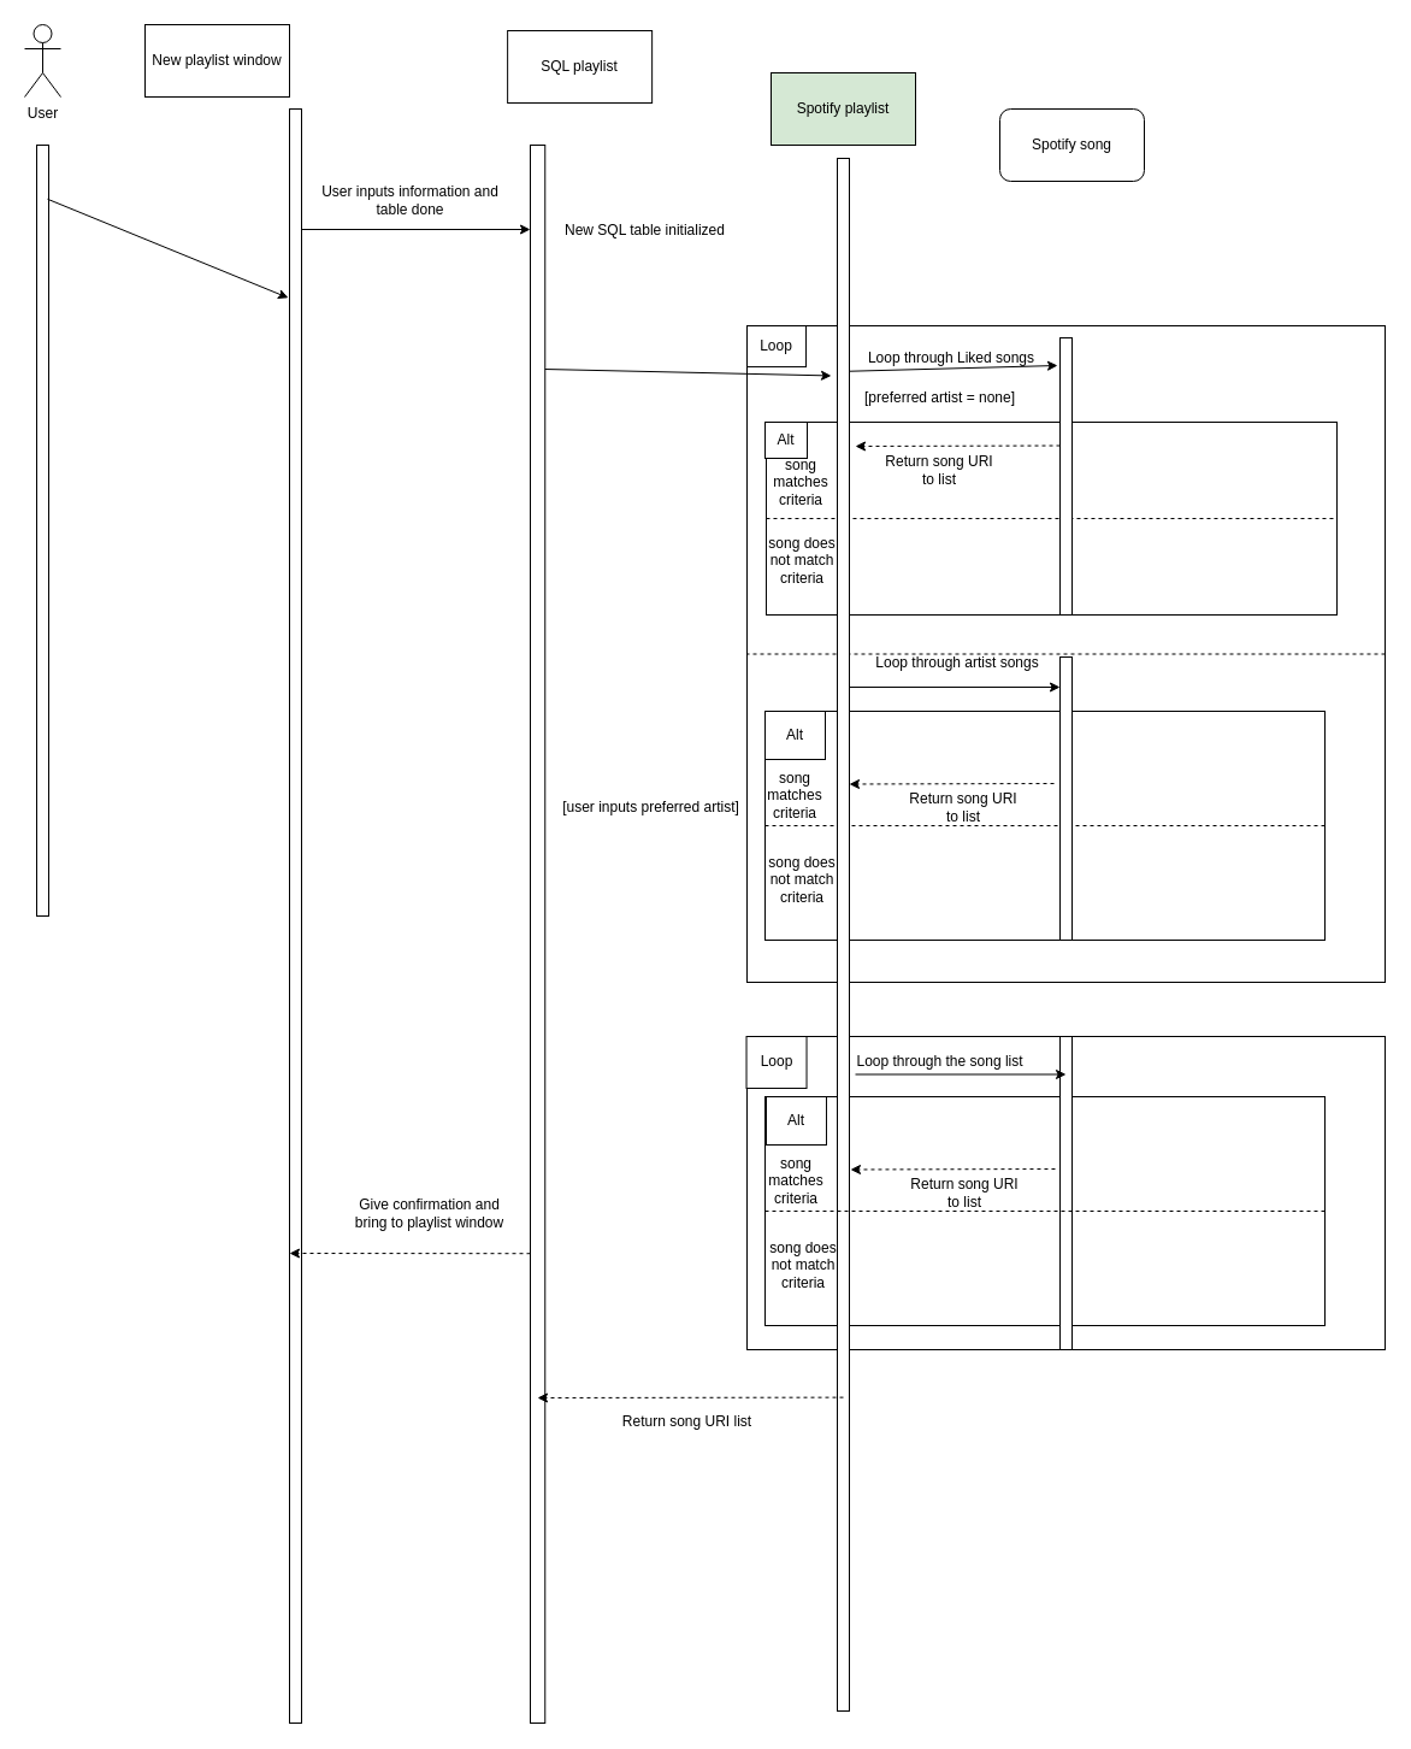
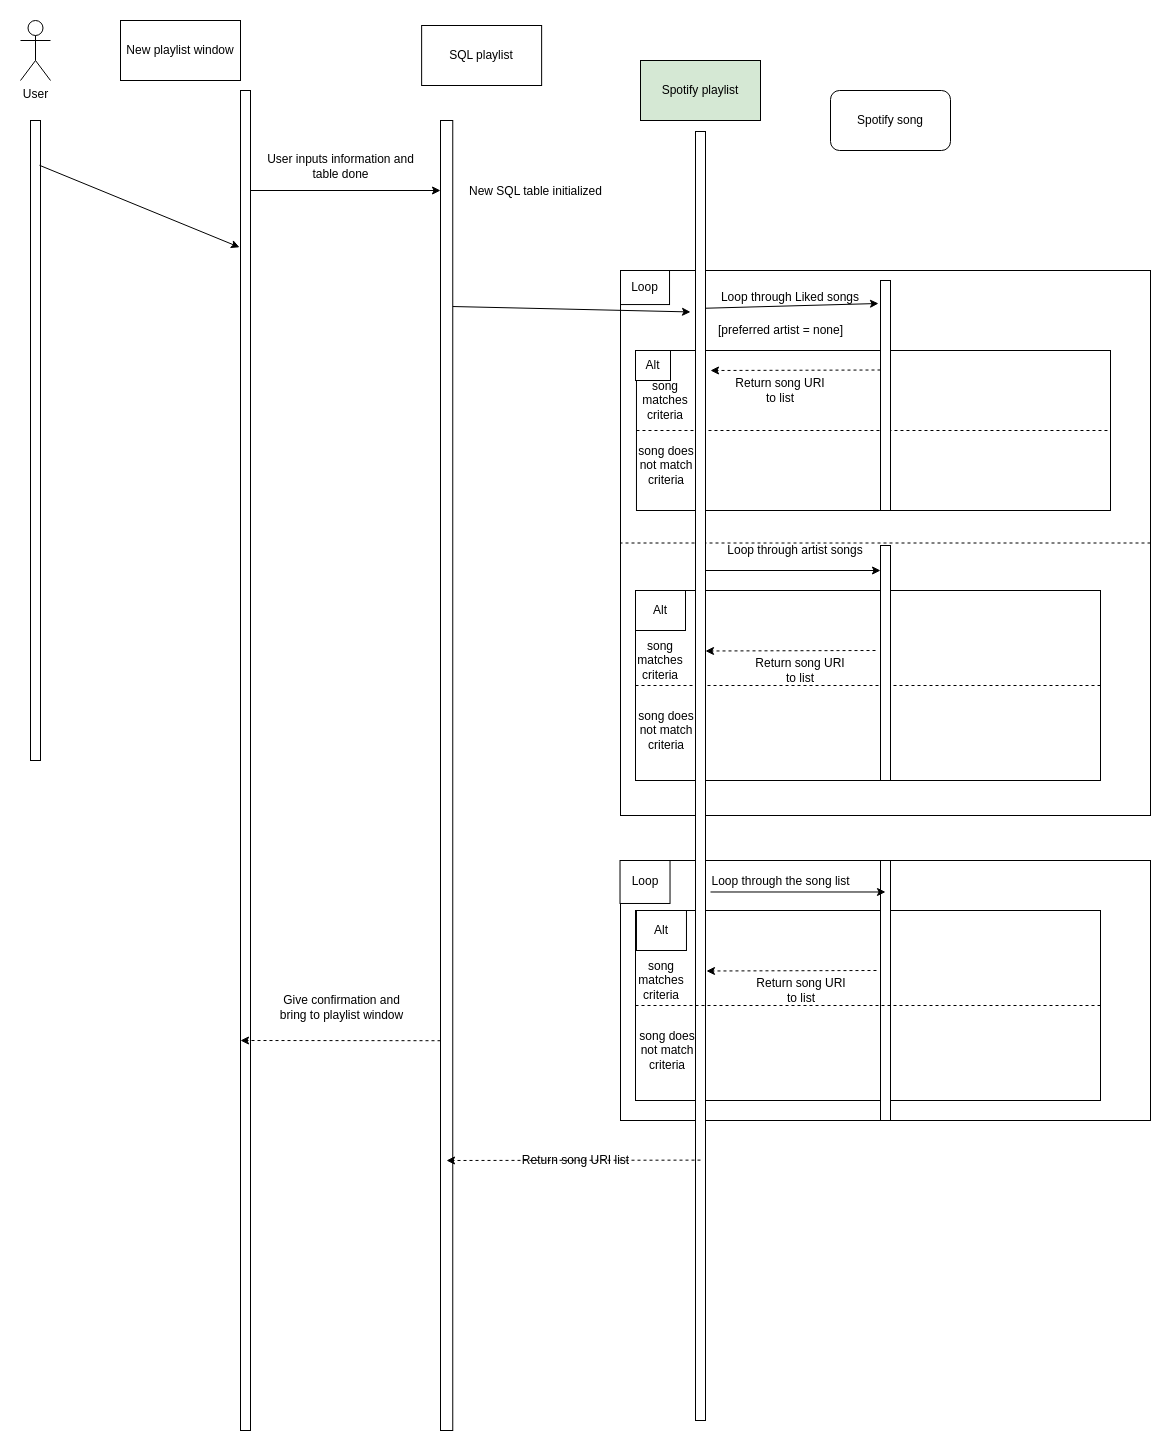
  <mxCell id="0" />
  <mxCell id="1" parent="0" />
  <mxCell id="2" value="" style="rounded=0;whiteSpace=wrap;html=1;" vertex="1" parent="1"><mxGeometry x="620" y="860" width="530" height="260" as="geometry" /></mxCell>
  <mxCell id="3" value="" style="rounded=0;whiteSpace=wrap;html=1;" parent="1" vertex="1"><mxGeometry x="620" y="270" width="530" height="545" as="geometry" /></mxCell>
  <mxCell id="4" value="" style="rounded=0;whiteSpace=wrap;html=1;" parent="1" vertex="1"><mxGeometry x="635" y="590" width="465" height="190" as="geometry" /></mxCell>
  <mxCell id="5" value="" style="rounded=0;whiteSpace=wrap;html=1;" parent="1" vertex="1"><mxGeometry x="635.97" y="350" width="474.03" height="160" as="geometry" /></mxCell>
  <mxCell id="6" value="User" style="shape=umlActor;verticalLabelPosition=bottom;labelBackgroundColor=#ffffff;verticalAlign=top;html=1;outlineConnect=0;" parent="1" vertex="1"><mxGeometry x="20" y="20" width="30" height="60" as="geometry" /></mxCell>
  <mxCell id="7" value="" style="rounded=0;whiteSpace=wrap;html=1;" parent="1" vertex="1"><mxGeometry x="30" y="120" width="10" height="640" as="geometry" /></mxCell>
  <mxCell id="8" value="New playlist window" style="rounded=0;whiteSpace=wrap;html=1;" parent="1" vertex="1"><mxGeometry x="120" y="20" width="120" height="60" as="geometry" /></mxCell>
  <mxCell id="9" value="" style="endArrow=classic;html=1;exitX=0.9;exitY=0.07;exitDx=0;exitDy=0;exitPerimeter=0;entryX=-0.1;entryY=0.117;entryDx=0;entryDy=0;entryPerimeter=0;" parent="1" source="7" target="10" edge="1"><mxGeometry width="50" height="50" relative="1" as="geometry"><mxPoint x="430" y="290" as="sourcePoint" /><mxPoint x="180" y="165" as="targetPoint" /></mxGeometry></mxCell>
  <mxCell id="10" value="" style="rounded=0;whiteSpace=wrap;html=1;" parent="1" vertex="1"><mxGeometry x="240" y="90" width="10" height="1340" as="geometry" /></mxCell>
  <mxCell id="11" value="" style="endArrow=classic;html=1;" parent="1" edge="1"><mxGeometry width="50" height="50" relative="1" as="geometry"><mxPoint x="250" y="190" as="sourcePoint" /><mxPoint x="440" y="190" as="targetPoint" /></mxGeometry></mxCell>
  <mxCell id="12" value="User inputs information and &lt;br&gt;table done" style="text;html=1;align=center;verticalAlign=middle;resizable=0;points=[];autosize=1;" parent="1" vertex="1"><mxGeometry x="260" y="151" width="160" height="30" as="geometry" /></mxCell>
  <mxCell id="13" value="New SQL table initialized" style="text;html=1;align=center;verticalAlign=middle;resizable=0;points=[];autosize=1;" parent="1" vertex="1"><mxGeometry x="460" y="181" width="150" height="20" as="geometry" /></mxCell>
  <mxCell id="14" value="" style="rounded=0;whiteSpace=wrap;html=1;" parent="1" vertex="1"><mxGeometry x="440" y="120" width="12.26" height="1310" as="geometry" /></mxCell>
  <mxCell id="15" value="Loop" style="rounded=0;whiteSpace=wrap;html=1;" parent="1" vertex="1"><mxGeometry x="620" y="270" width="49.032" height="34.046" as="geometry" /></mxCell>
  <mxCell id="16" value="" style="endArrow=none;dashed=1;html=1;entryX=0;entryY=0.5;entryDx=0;entryDy=0;exitX=1;exitY=0.5;exitDx=0;exitDy=0;" parent="1" source="3" target="3" edge="1"><mxGeometry width="50" height="50" relative="1" as="geometry"><mxPoint x="870" y="543" as="sourcePoint" /><mxPoint x="730" y="370" as="targetPoint" /></mxGeometry></mxCell>
  <mxCell id="17" value="Alt" style="rounded=0;whiteSpace=wrap;html=1;" parent="1" vertex="1"><mxGeometry x="635" y="350" width="35" height="30" as="geometry" /></mxCell>
  <mxCell id="18" value="Alt" style="rounded=0;whiteSpace=wrap;html=1;" parent="1" vertex="1"><mxGeometry x="635" y="590" width="50" height="40" as="geometry" /></mxCell>
  <mxCell id="19" value="SQL playlist" style="rounded=0;whiteSpace=wrap;html=1;" parent="1" vertex="1"><mxGeometry x="421.13" y="25" width="120" height="60" as="geometry" /></mxCell>
  <mxCell id="20" value="Spotify playlist" style="rounded=0;whiteSpace=wrap;html=1;fillColor=#d5e8d4;" parent="1" vertex="1"><mxGeometry x="640" y="60" width="120" height="60" as="geometry" /></mxCell>
  <mxCell id="21" value="[preferred artist = none]" style="text;html=1;align=center;verticalAlign=middle;resizable=0;points=[];autosize=1;" parent="1" vertex="1"><mxGeometry x="710" y="320" width="140" height="20" as="geometry" /></mxCell>
- <mxCell id="22" value="[user inputs preferred artist]" style="text;html=1;align=center;verticalAlign=middle;resizable=0;points=[];autosize=1;" parent="1" vertex="1"><mxGeometry x="460" y="660" width="160" height="20" as="geometry" /></mxCell>
  <mxCell id="23" value="" style="endArrow=none;dashed=1;html=1;exitX=0;exitY=0.5;exitDx=0;exitDy=0;entryX=1;entryY=0.5;entryDx=0;entryDy=0;" parent="1" source="5" target="5" edge="1"><mxGeometry width="50" height="50" relative="1" as="geometry"><mxPoint x="690" y="420" as="sourcePoint" /><mxPoint x="740" y="370" as="targetPoint" /></mxGeometry></mxCell>
  <mxCell id="24" value="" style="endArrow=none;dashed=1;html=1;exitX=0;exitY=0.5;exitDx=0;exitDy=0;entryX=1;entryY=0.5;entryDx=0;entryDy=0;" parent="1" source="4" target="4" edge="1"><mxGeometry width="50" height="50" relative="1" as="geometry"><mxPoint x="100" y="690" as="sourcePoint" /><mxPoint x="780" y="690" as="targetPoint" /></mxGeometry></mxCell>
  <mxCell id="25" value="" style="endArrow=classic;html=1;exitX=1.003;exitY=0.142;exitDx=0;exitDy=0;exitPerimeter=0;entryX=-0.5;entryY=0.14;entryDx=0;entryDy=0;entryPerimeter=0;" parent="1" source="14" target="50" edge="1"><mxGeometry width="50" height="50" relative="1" as="geometry"><mxPoint x="690" y="420" as="sourcePoint" /><mxPoint x="740" y="370" as="targetPoint" /></mxGeometry></mxCell>
  <mxCell id="26" value="song matches criteria" style="text;html=1;strokeColor=none;fillColor=none;align=center;verticalAlign=middle;whiteSpace=wrap;rounded=0;" parent="1" vertex="1"><mxGeometry x="645" y="390" width="40" height="20" as="geometry" /></mxCell>
  <mxCell id="27" value="song does not match criteria" style="text;html=1;strokeColor=none;fillColor=none;align=center;verticalAlign=middle;whiteSpace=wrap;rounded=0;" parent="1" vertex="1"><mxGeometry x="635.97" y="455" width="60" height="20" as="geometry" /></mxCell>
  <mxCell id="28" value="song does not match criteria" style="text;html=1;strokeColor=none;fillColor=none;align=center;verticalAlign=middle;whiteSpace=wrap;rounded=0;" parent="1" vertex="1"><mxGeometry x="635.97" y="720" width="60" height="20" as="geometry" /></mxCell>
  <mxCell id="29" value="song matches criteria" style="text;html=1;strokeColor=none;fillColor=none;align=center;verticalAlign=middle;whiteSpace=wrap;rounded=0;" parent="1" vertex="1"><mxGeometry x="640" y="650" width="40" height="20" as="geometry" /></mxCell>
  <mxCell id="30" value="" style="endArrow=none;html=1;startArrow=classic;startFill=1;endFill=0;exitX=-0.2;exitY=0.1;exitDx=0;exitDy=0;exitPerimeter=0;" parent="1" edge="1" source="32"><mxGeometry width="50" height="50" relative="1" as="geometry"><mxPoint x="950" y="308" as="sourcePoint" /><mxPoint x="695" y="308" as="targetPoint" /></mxGeometry></mxCell>
  <mxCell id="31" value="Spotify song" style="whiteSpace=wrap;html=1;rounded=1;" vertex="1" parent="1"><mxGeometry x="830" y="90" width="120" height="60" as="geometry" /></mxCell>
  <mxCell id="32" value="" style="rounded=0;whiteSpace=wrap;html=1;" vertex="1" parent="1"><mxGeometry x="880" y="280" width="10" height="230" as="geometry" /></mxCell>
  <mxCell id="33" value="Loop through Liked songs" style="text;html=1;strokeColor=none;fillColor=none;align=center;verticalAlign=middle;whiteSpace=wrap;rounded=0;" vertex="1" parent="1"><mxGeometry x="690" y="287.02" width="200" height="20" as="geometry" /></mxCell>
  <mxCell id="34" value="" style="endArrow=classic;html=1;dashed=1;" edge="1" parent="1"><mxGeometry width="50" height="50" relative="1" as="geometry"><mxPoint x="880" y="369.5" as="sourcePoint" /><mxPoint x="710" y="370" as="targetPoint" /></mxGeometry></mxCell>
  <mxCell id="35" value="Return song URI to list" style="text;html=1;strokeColor=none;fillColor=none;align=center;verticalAlign=middle;whiteSpace=wrap;rounded=0;" vertex="1" parent="1"><mxGeometry x="730" y="380" width="100" height="20" as="geometry" /></mxCell>
  <mxCell id="36" value="Loop through artist songs" style="text;html=1;strokeColor=none;fillColor=none;align=center;verticalAlign=middle;whiteSpace=wrap;rounded=0;" vertex="1" parent="1"><mxGeometry x="695" y="540" width="200" height="20" as="geometry" /></mxCell>
  <mxCell id="37" value="" style="endArrow=classic;html=1;dashed=1;" edge="1" parent="1"><mxGeometry width="50" height="50" relative="1" as="geometry"><mxPoint x="875" y="650" as="sourcePoint" /><mxPoint x="705" y="650.5" as="targetPoint" /></mxGeometry></mxCell>
  <mxCell id="38" value="Return song URI to list" style="text;html=1;strokeColor=none;fillColor=none;align=center;verticalAlign=middle;whiteSpace=wrap;rounded=0;" vertex="1" parent="1"><mxGeometry x="750" y="660" width="100" height="20" as="geometry" /></mxCell>
  <mxCell id="39" value="" style="endArrow=none;html=1;startArrow=classic;startFill=1;endFill=0;" edge="1" parent="1"><mxGeometry width="50" height="50" relative="1" as="geometry"><mxPoint x="880" y="570" as="sourcePoint" /><mxPoint x="705" y="570" as="targetPoint" /></mxGeometry></mxCell>
  <mxCell id="40" value="" style="rounded=0;whiteSpace=wrap;html=1;" vertex="1" parent="1"><mxGeometry x="880" y="545" width="10" height="235" as="geometry" /></mxCell>
  <mxCell id="41" value="Loop" style="rounded=0;whiteSpace=wrap;html=1;" vertex="1" parent="1"><mxGeometry x="619.52" y="860" width="50" height="42.98" as="geometry" /></mxCell>
  <mxCell id="42" value="Loop through the song list" style="text;html=1;align=center;verticalAlign=middle;resizable=0;points=[];autosize=1;" vertex="1" parent="1"><mxGeometry x="705" y="871.49" width="150" height="20" as="geometry" /></mxCell>
  <mxCell id="43" value="" style="rounded=0;whiteSpace=wrap;html=1;" vertex="1" parent="1"><mxGeometry x="635" y="910" width="465" height="190" as="geometry" /></mxCell>
  <mxCell id="44" value="Alt" style="rounded=0;whiteSpace=wrap;html=1;" vertex="1" parent="1"><mxGeometry x="635.97" y="910" width="50" height="40" as="geometry" /></mxCell>
  <mxCell id="45" value="song does not match criteria" style="text;html=1;strokeColor=none;fillColor=none;align=center;verticalAlign=middle;whiteSpace=wrap;rounded=0;" vertex="1" parent="1"><mxGeometry x="636.94" y="1040" width="60" height="20" as="geometry" /></mxCell>
  <mxCell id="46" value="song matches criteria" style="text;html=1;strokeColor=none;fillColor=none;align=center;verticalAlign=middle;whiteSpace=wrap;rounded=0;" vertex="1" parent="1"><mxGeometry x="640.97" y="970" width="40" height="20" as="geometry" /></mxCell>
  <mxCell id="47" value="" style="endArrow=classic;html=1;dashed=1;" edge="1" parent="1"><mxGeometry width="50" height="50" relative="1" as="geometry"><mxPoint x="875.97" y="970" as="sourcePoint" /><mxPoint x="705.97" y="970.5" as="targetPoint" /></mxGeometry></mxCell>
  <mxCell id="48" value="Return song URI to list" style="text;html=1;strokeColor=none;fillColor=none;align=center;verticalAlign=middle;whiteSpace=wrap;rounded=0;" vertex="1" parent="1"><mxGeometry x="750.97" y="980" width="100" height="20" as="geometry" /></mxCell>
  <mxCell id="49" value="" style="rounded=0;whiteSpace=wrap;html=1;" vertex="1" parent="1"><mxGeometry x="880" y="860" width="10" height="260" as="geometry" /></mxCell>
  <mxCell id="50" value="" style="rounded=0;whiteSpace=wrap;html=1;" parent="1" vertex="1"><mxGeometry x="695" y="131" width="10" height="1289" as="geometry" /></mxCell>
  <mxCell id="51" value="" style="endArrow=none;html=1;startArrow=classic;startFill=1;endFill=0;" edge="1" parent="1"><mxGeometry width="50" height="50" relative="1" as="geometry"><mxPoint x="885" y="891.49" as="sourcePoint" /><mxPoint x="710" y="891.49" as="targetPoint" /></mxGeometry></mxCell>
  <mxCell id="52" value="" style="endArrow=none;dashed=1;html=1;exitX=0;exitY=0.5;exitDx=0;exitDy=0;entryX=1;entryY=0.5;entryDx=0;entryDy=0;" edge="1" parent="1" source="43" target="43"><mxGeometry width="50" height="50" relative="1" as="geometry"><mxPoint x="1010" y="810" as="sourcePoint" /><mxPoint x="1060" y="760" as="targetPoint" /></mxGeometry></mxCell>
  <mxCell id="53" value="" style="endArrow=classic;html=1;exitX=0.5;exitY=0.798;exitDx=0;exitDy=0;exitPerimeter=0;dashed=1;" edge="1" parent="1" source="50"><mxGeometry width="50" height="50" relative="1" as="geometry"><mxPoint x="770" y="1080" as="sourcePoint" /><mxPoint x="446" y="1160" as="targetPoint" /></mxGeometry></mxCell>
- <mxCell id="54" value="Return song URI list" style="text;html=1;align=center;verticalAlign=middle;resizable=0;points=[];autosize=1;" vertex="1" parent="1"><mxGeometry x="509.52" y="1170" width="120" height="20" as="geometry" /></mxCell>
+ <mxCell id="54" value="Return song URI list" style="text;html=1;align=center;verticalAlign=middle;resizable=0;points=[];autosize=1;" vertex="1" parent="1"><mxGeometry x="514.52" y="1150" width="120" height="20" as="geometry" /></mxCell>
  <mxCell id="55" value="" style="endArrow=classic;html=1;dashed=1;" edge="1" parent="1"><mxGeometry width="50" height="50" relative="1" as="geometry"><mxPoint x="440" y="1040.21" as="sourcePoint" /><mxPoint x="240" y="1040" as="targetPoint" /></mxGeometry></mxCell>
- <mxCell id="56" value="Give confirmation and &lt;br&gt;bring to playlist window" style="text;html=1;align=center;verticalAlign=middle;resizable=0;points=[];autosize=1;" vertex="1" parent="1"><mxGeometry x="286" y="992" width="140" height="30" as="geometry" /></mxCell>
+ <mxCell id="56" value="Give confirmation and &lt;br&gt;bring to playlist window" style="text;html=1;align=center;verticalAlign=middle;resizable=0;points=[];autosize=1;" vertex="1" parent="1"><mxGeometry x="271" y="992" width="140" height="30" as="geometry" /></mxCell>
